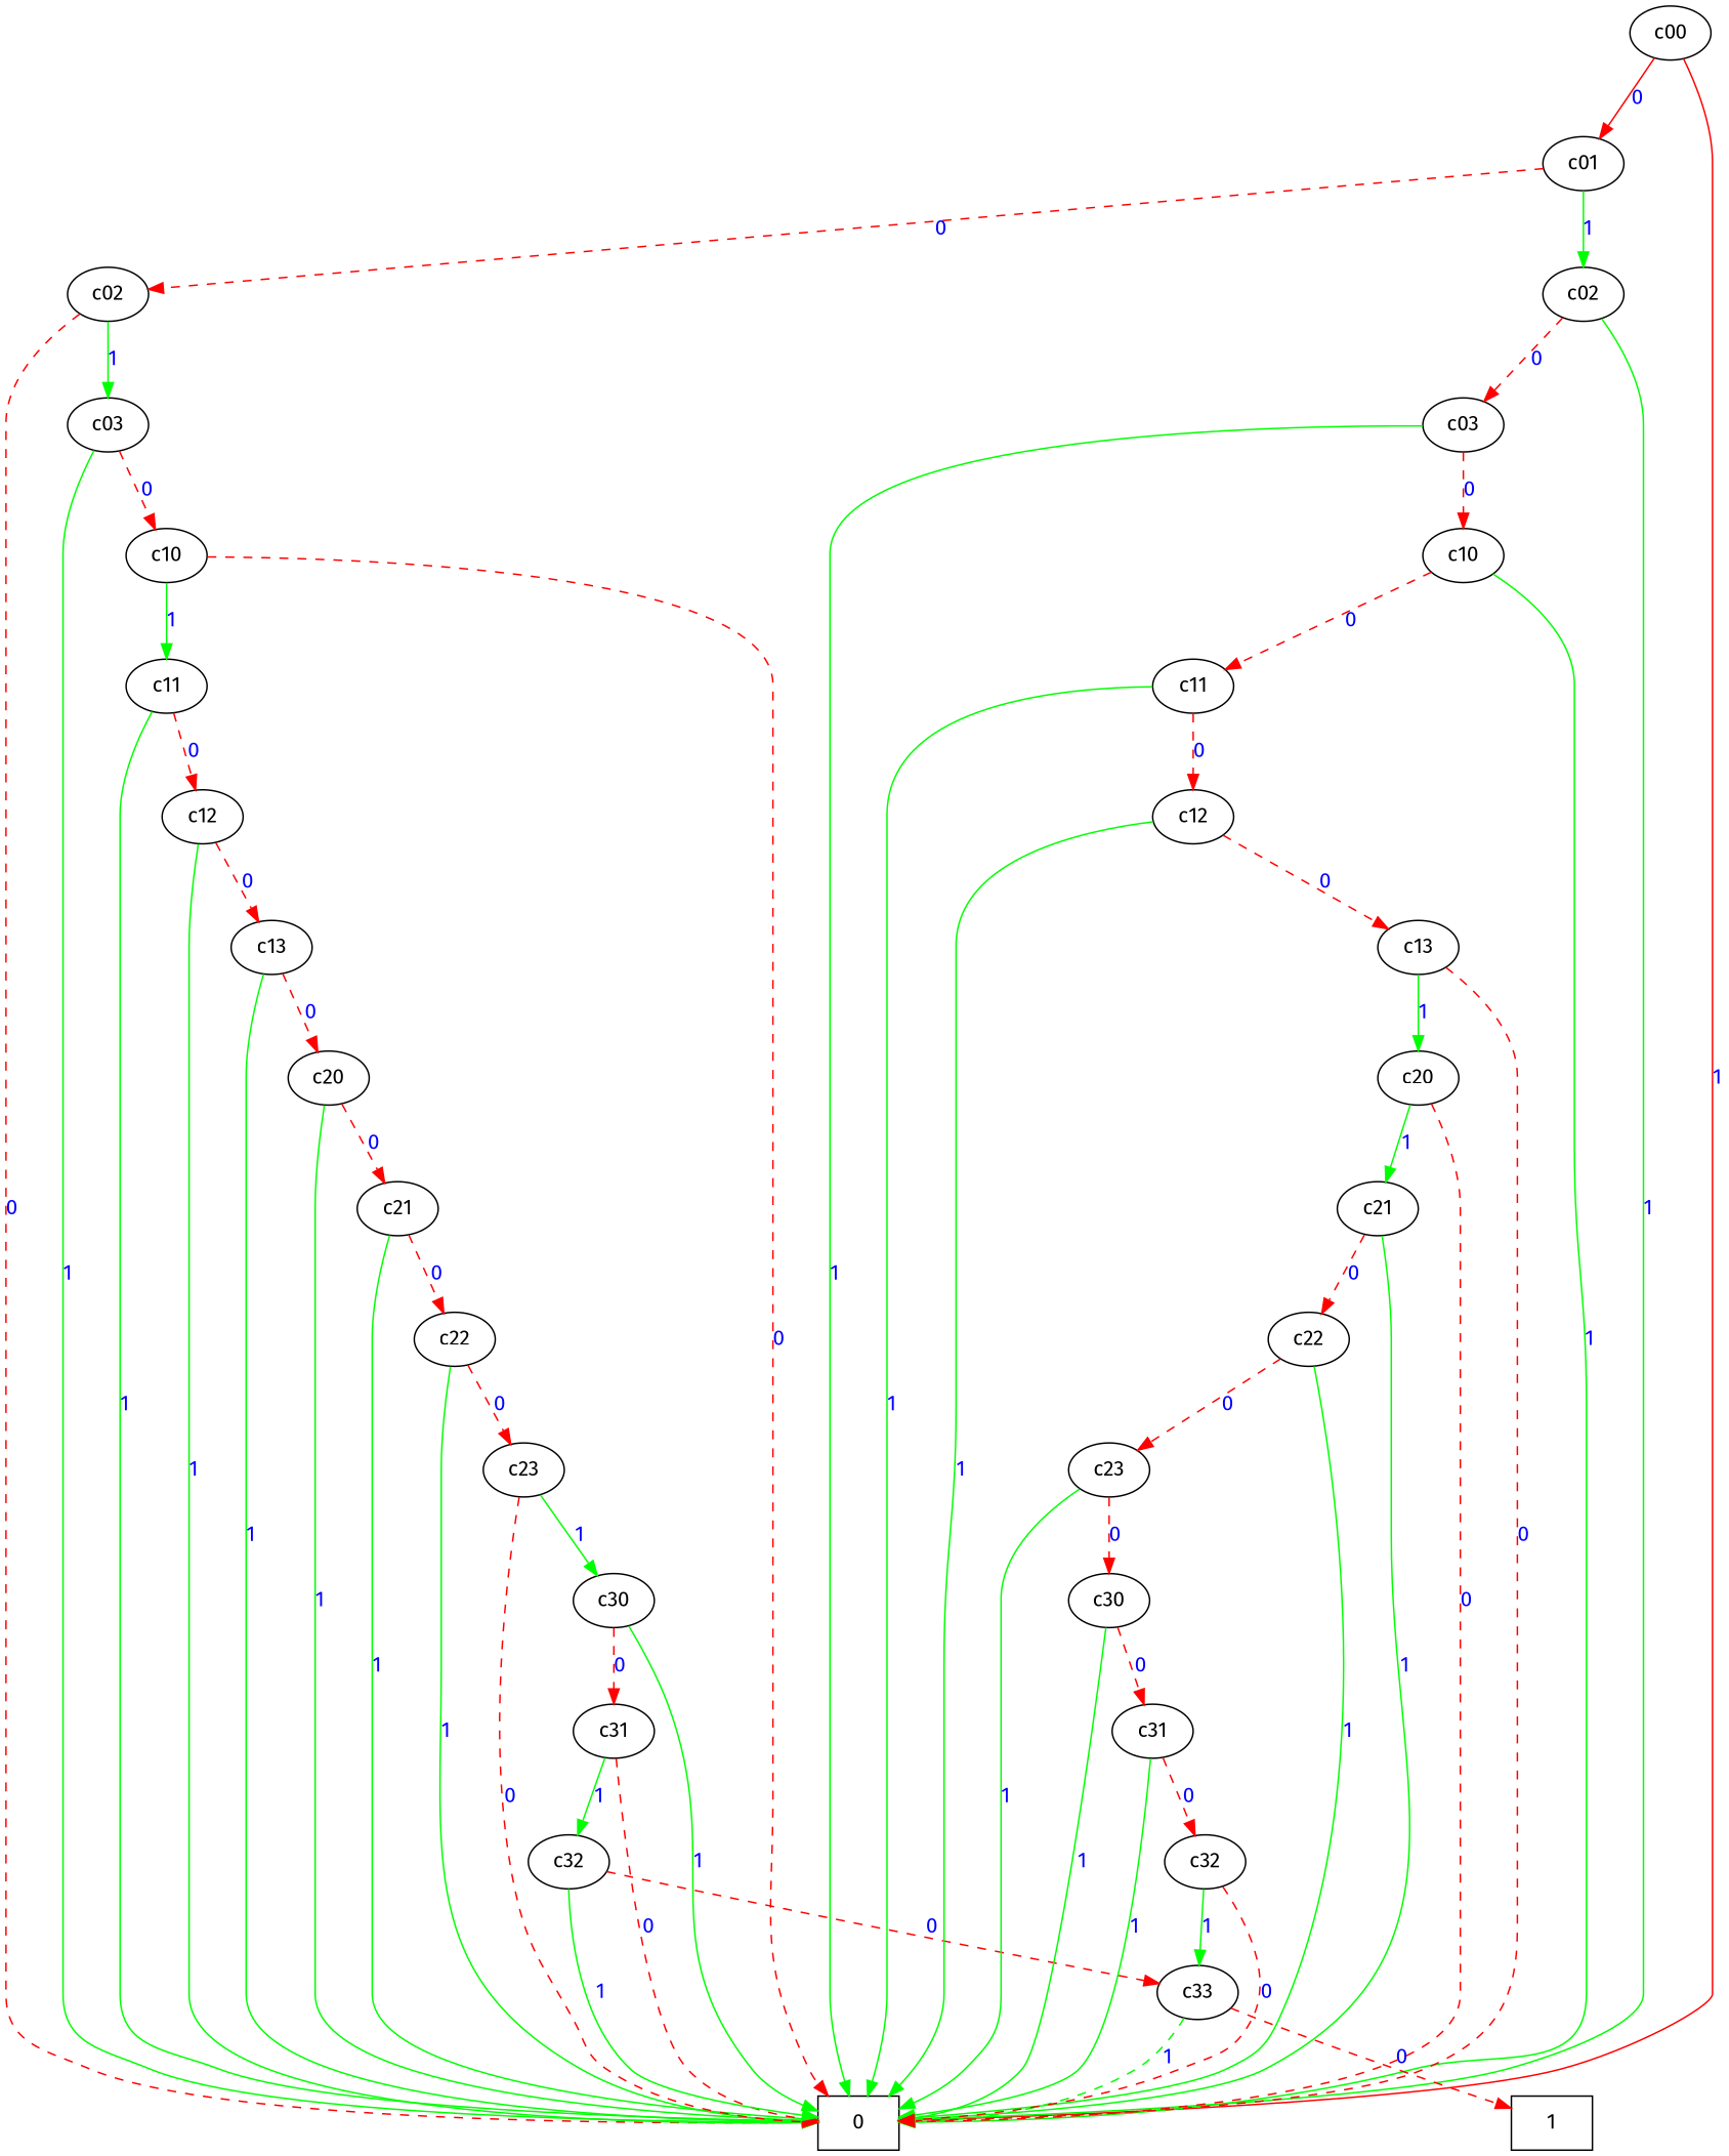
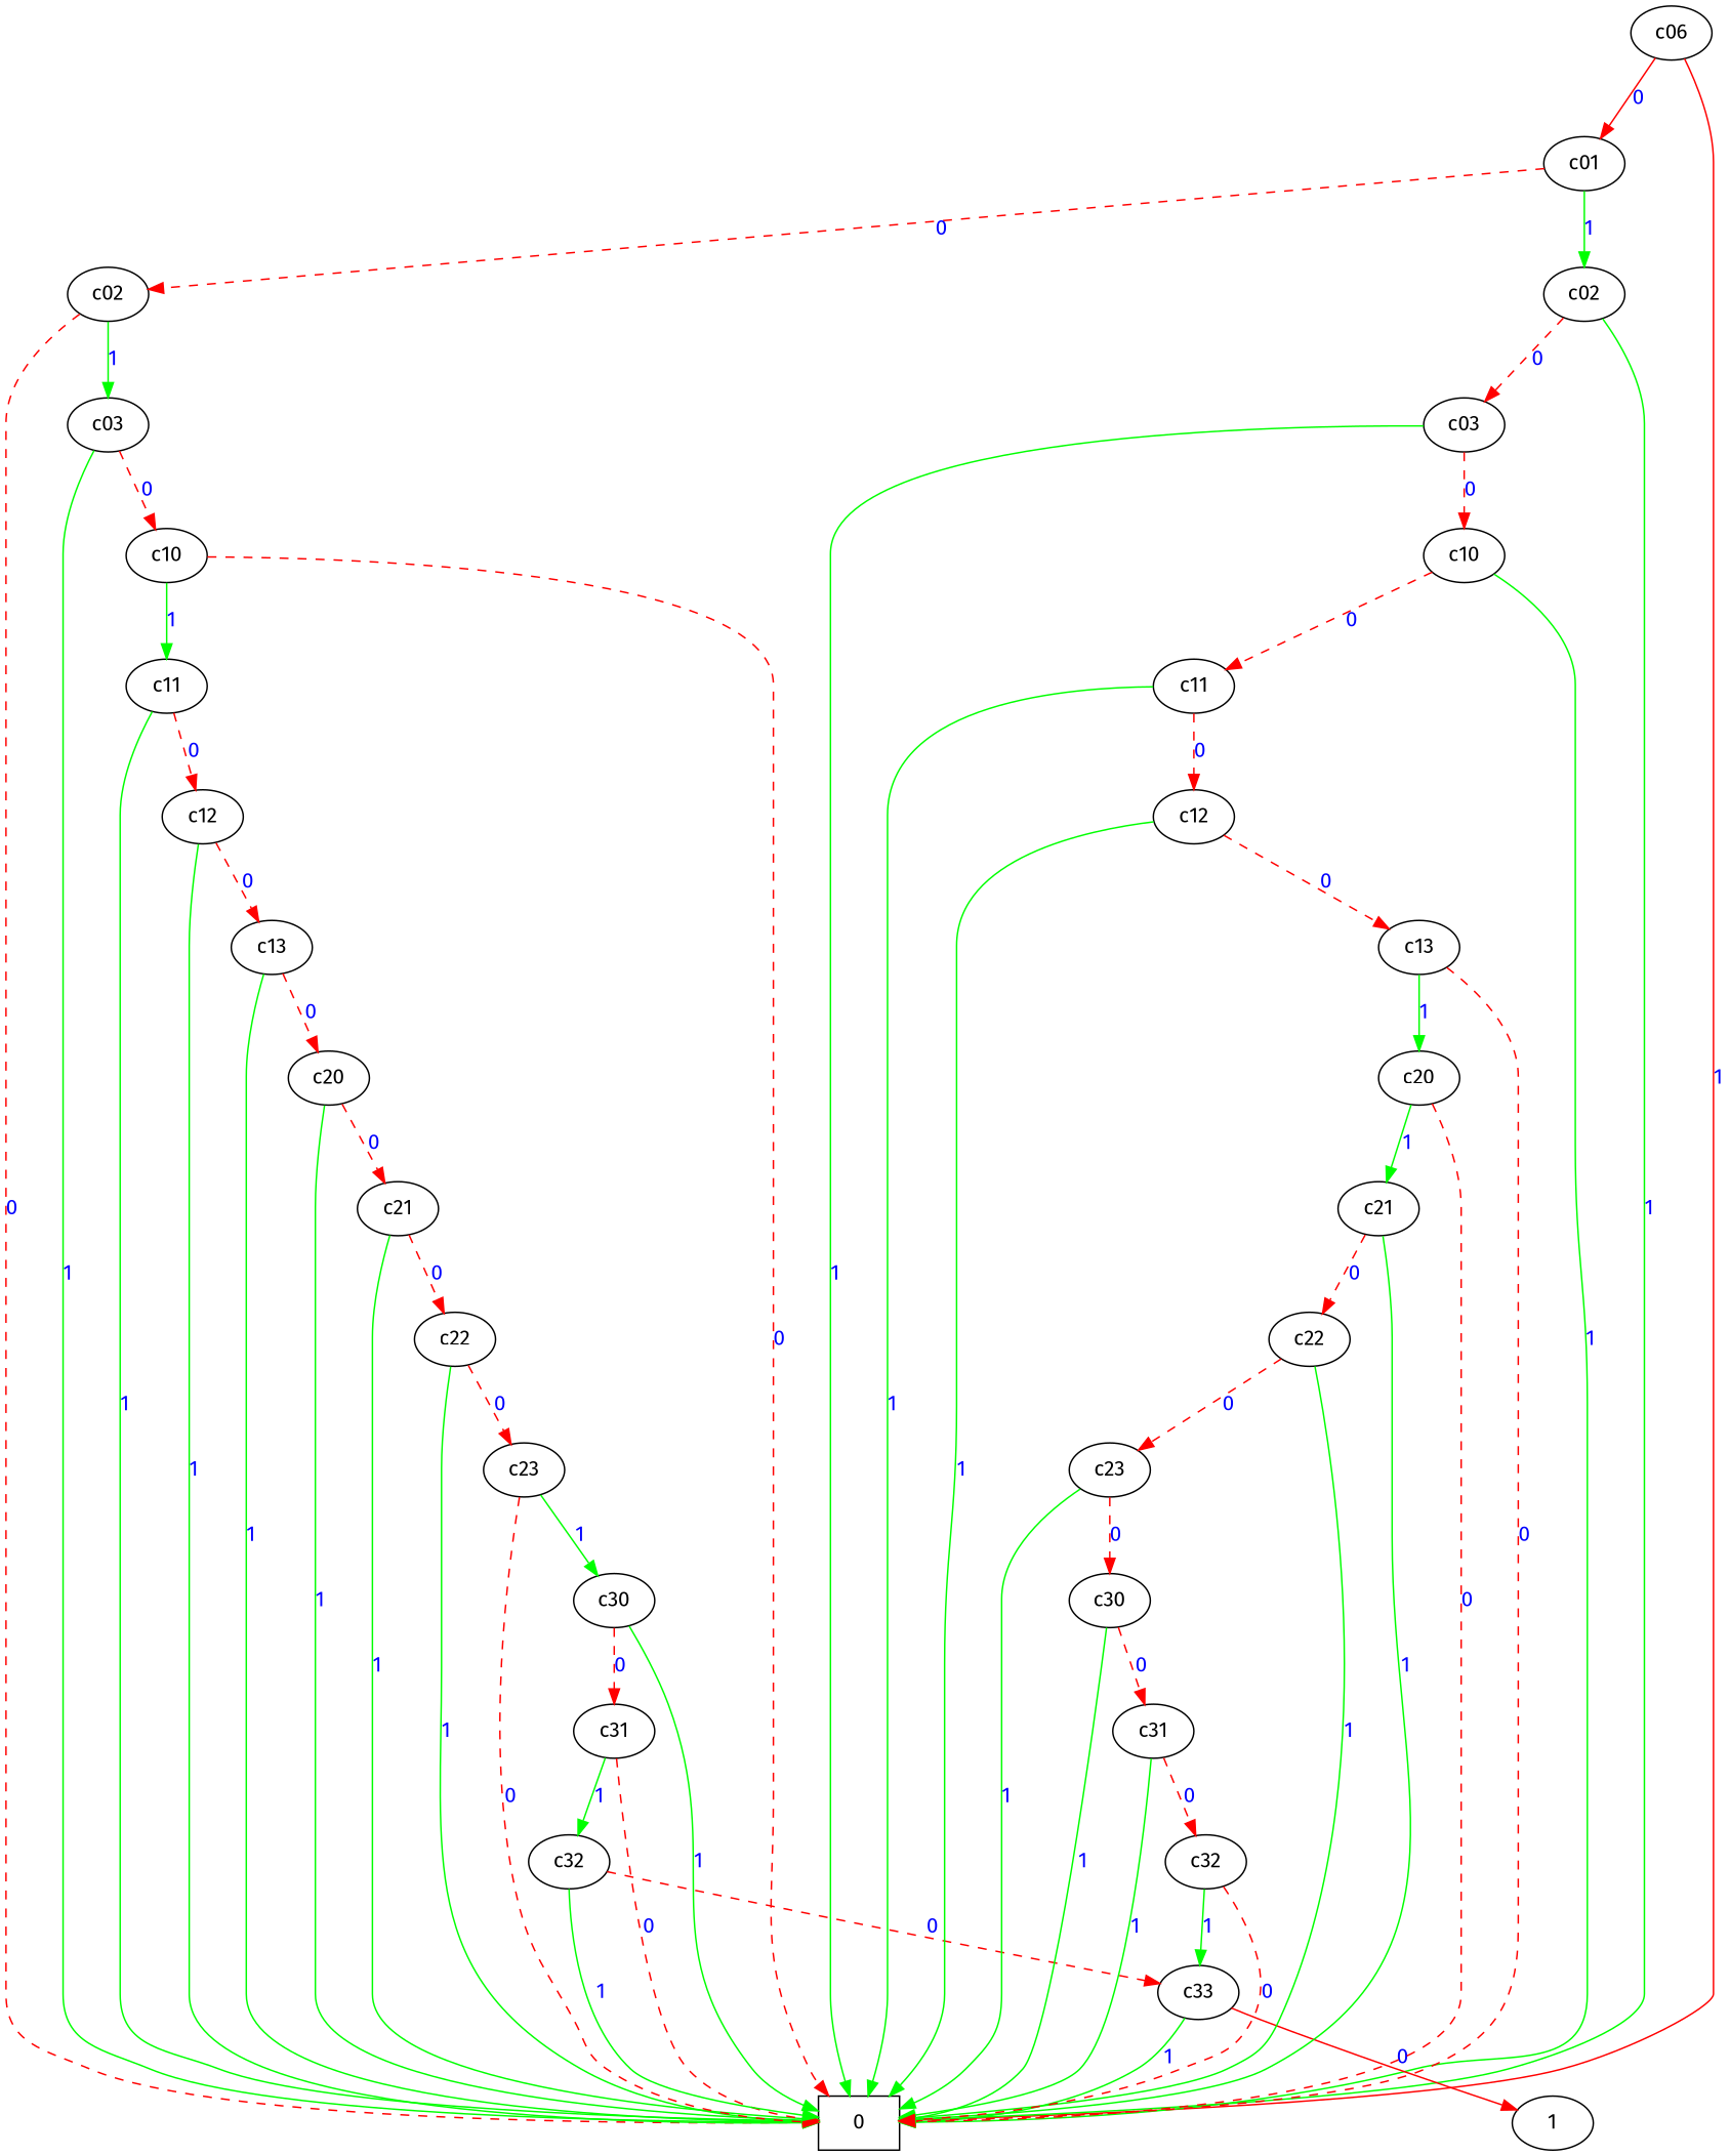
  digraph {
    fontname="Fira Sans"
    node [fontname="Fira Sans"]
    edge [color=Red fontcolor=Blue fontname="Fira Sans"]
-   n1 [label=c00]
+   n1 [label=c06]
    0 [shape=box]
    n3 [label=c01]
    n4 [label=c02]
    n5 [label=c02]
    n6 [label=c03]
    n7 [label=c03]
    n8 [label=c10]
    n9 [label=c10]
    n10 [label=c11]
    n11 [label=c12]
    n12 [label=c13]
    n13 [label=c20]
    n14 [label=c21]
    n15 [label=c22]
    n16 [label=c23]
    n17 [label=c30]
    n18 [label=c31]
    n19 [label=c32]
    n20 [label=c33]
-   1 [shape=box]
+   1 [shape=ellipse]
    n22 [label=c11]
    n23 [label=c12]
    n24 [label=c13]
    n25 [label=c20]
    n26 [label=c21]
    n27 [label=c22]
    n28 [label=c23]
    n29 [label=c30]
    n30 [label=c31]
    n31 [label=c32]
    n1 -> 0 [label=1]
    n1 -> n3 [label=0 style=solid]
    n3 -> n4 [color=Green label=1]
    n3 -> n5 [label=0 style=dashed]
    n4 -> 0 [color=Green label=1]
    n4 -> n6 [label=0 style=dashed]
    n5 -> 0 [label=0 style=dashed]
    n5 -> n7 [color=Green label=1]
    n6 -> 0 [color=Green label=1]
    n6 -> n8 [label=0 style=dashed]
    n7 -> 0 [color=Green label=1]
    n7 -> n9 [label=0 style=dashed]
    n8 -> 0 [color=Green label=1]
    n8 -> n22 [label=0 style=dashed]
    n9 -> 0 [label=0 style=dashed]
    n9 -> n10 [color=Green label=1]
    n10 -> 0 [color=Green label=1]
    n10 -> n11 [label=0 style=dashed]
    n11 -> 0 [color=Green label=1]
    n11 -> n12 [label=0 style=dashed]
    n12 -> 0 [color=Green label=1]
    n12 -> n13 [label=0 style=dashed]
    n13 -> 0 [color=Green label=1]
    n13 -> n14 [label=0 style=dashed]
    n14 -> 0 [color=Green label=1]
    n14 -> n15 [label=0 style=dashed]
    n15 -> 0 [color=Green label=1]
    n15 -> n16 [label=0 style=dashed]
    n16 -> 0 [label=0 style=dashed]
    n16 -> n17 [color=Green label=1]
    n17 -> 0 [color=Green label=1]
    n17 -> n18 [label=0 style=dashed]
    n18 -> 0 [label=0 style=dashed]
    n18 -> n19 [color=Green label=1]
    n19 -> 0 [color=Green label=1]
    n19 -> n20 [label=0 style=dashed]
-   n20 -> 0 [color=Green label=1 style=dashed]
-   n20 -> 1 [label=0 style=dashed]
+   n20 -> 0 [color=Green label=1]
+   n20 -> 1 [label=0 style=solid]
    n22 -> 0 [color=Green label=1]
    n22 -> n23 [label=0 style=dashed]
    n23 -> 0 [color=Green label=1]
    n23 -> n24 [label=0 style=dashed]
    n24 -> 0 [label=0 style=dashed]
    n24 -> n25 [color=Green label=1]
    n25 -> 0 [label=0 style=dashed]
    n25 -> n26 [color=Green label=1]
    n26 -> 0 [color=Green label=1]
    n26 -> n27 [label=0 style=dashed]
    n27 -> 0 [color=Green label=1]
    n27 -> n28 [label=0 style=dashed]
    n28 -> 0 [color=Green label=1]
    n28 -> n29 [label=0 style=dashed]
    n29 -> 0 [color=Green label=1]
    n29 -> n30 [label=0 style=dashed]
    n30 -> 0 [color=Green label=1]
    n30 -> n31 [label=0 style=dashed]
    n31 -> 0 [label=0 style=dashed]
    n31 -> n20 [color=Green label=1]
  }
